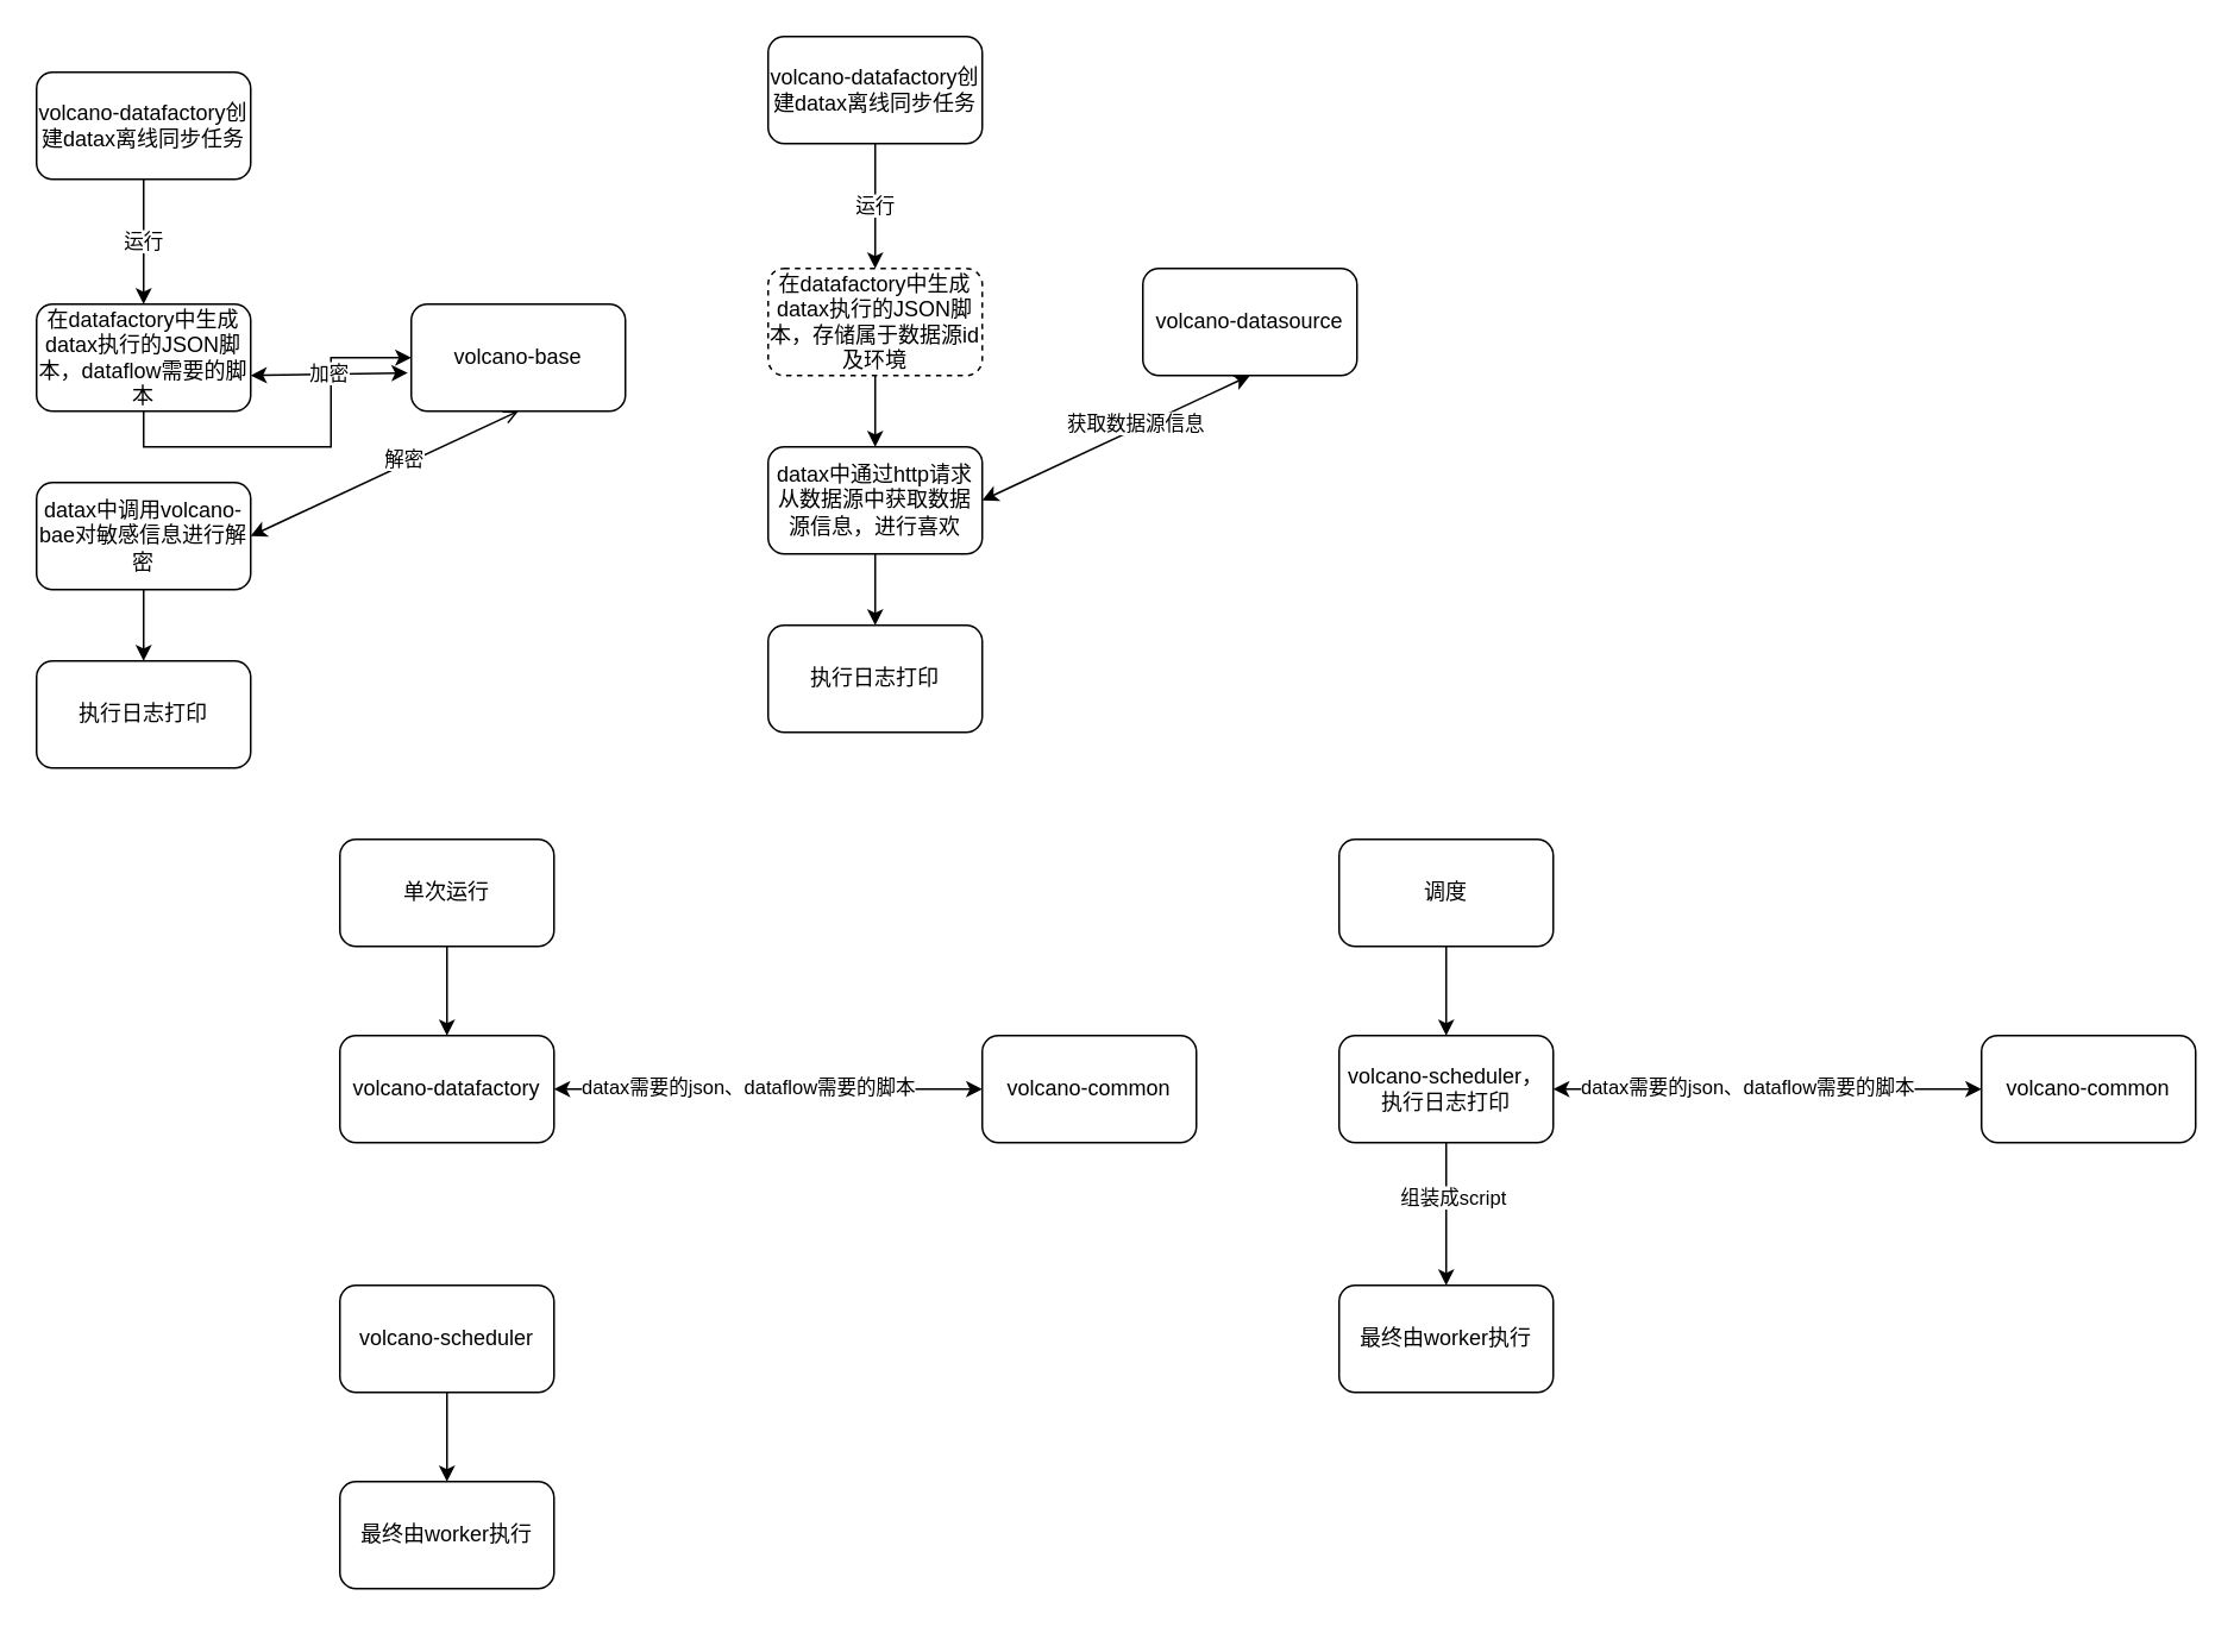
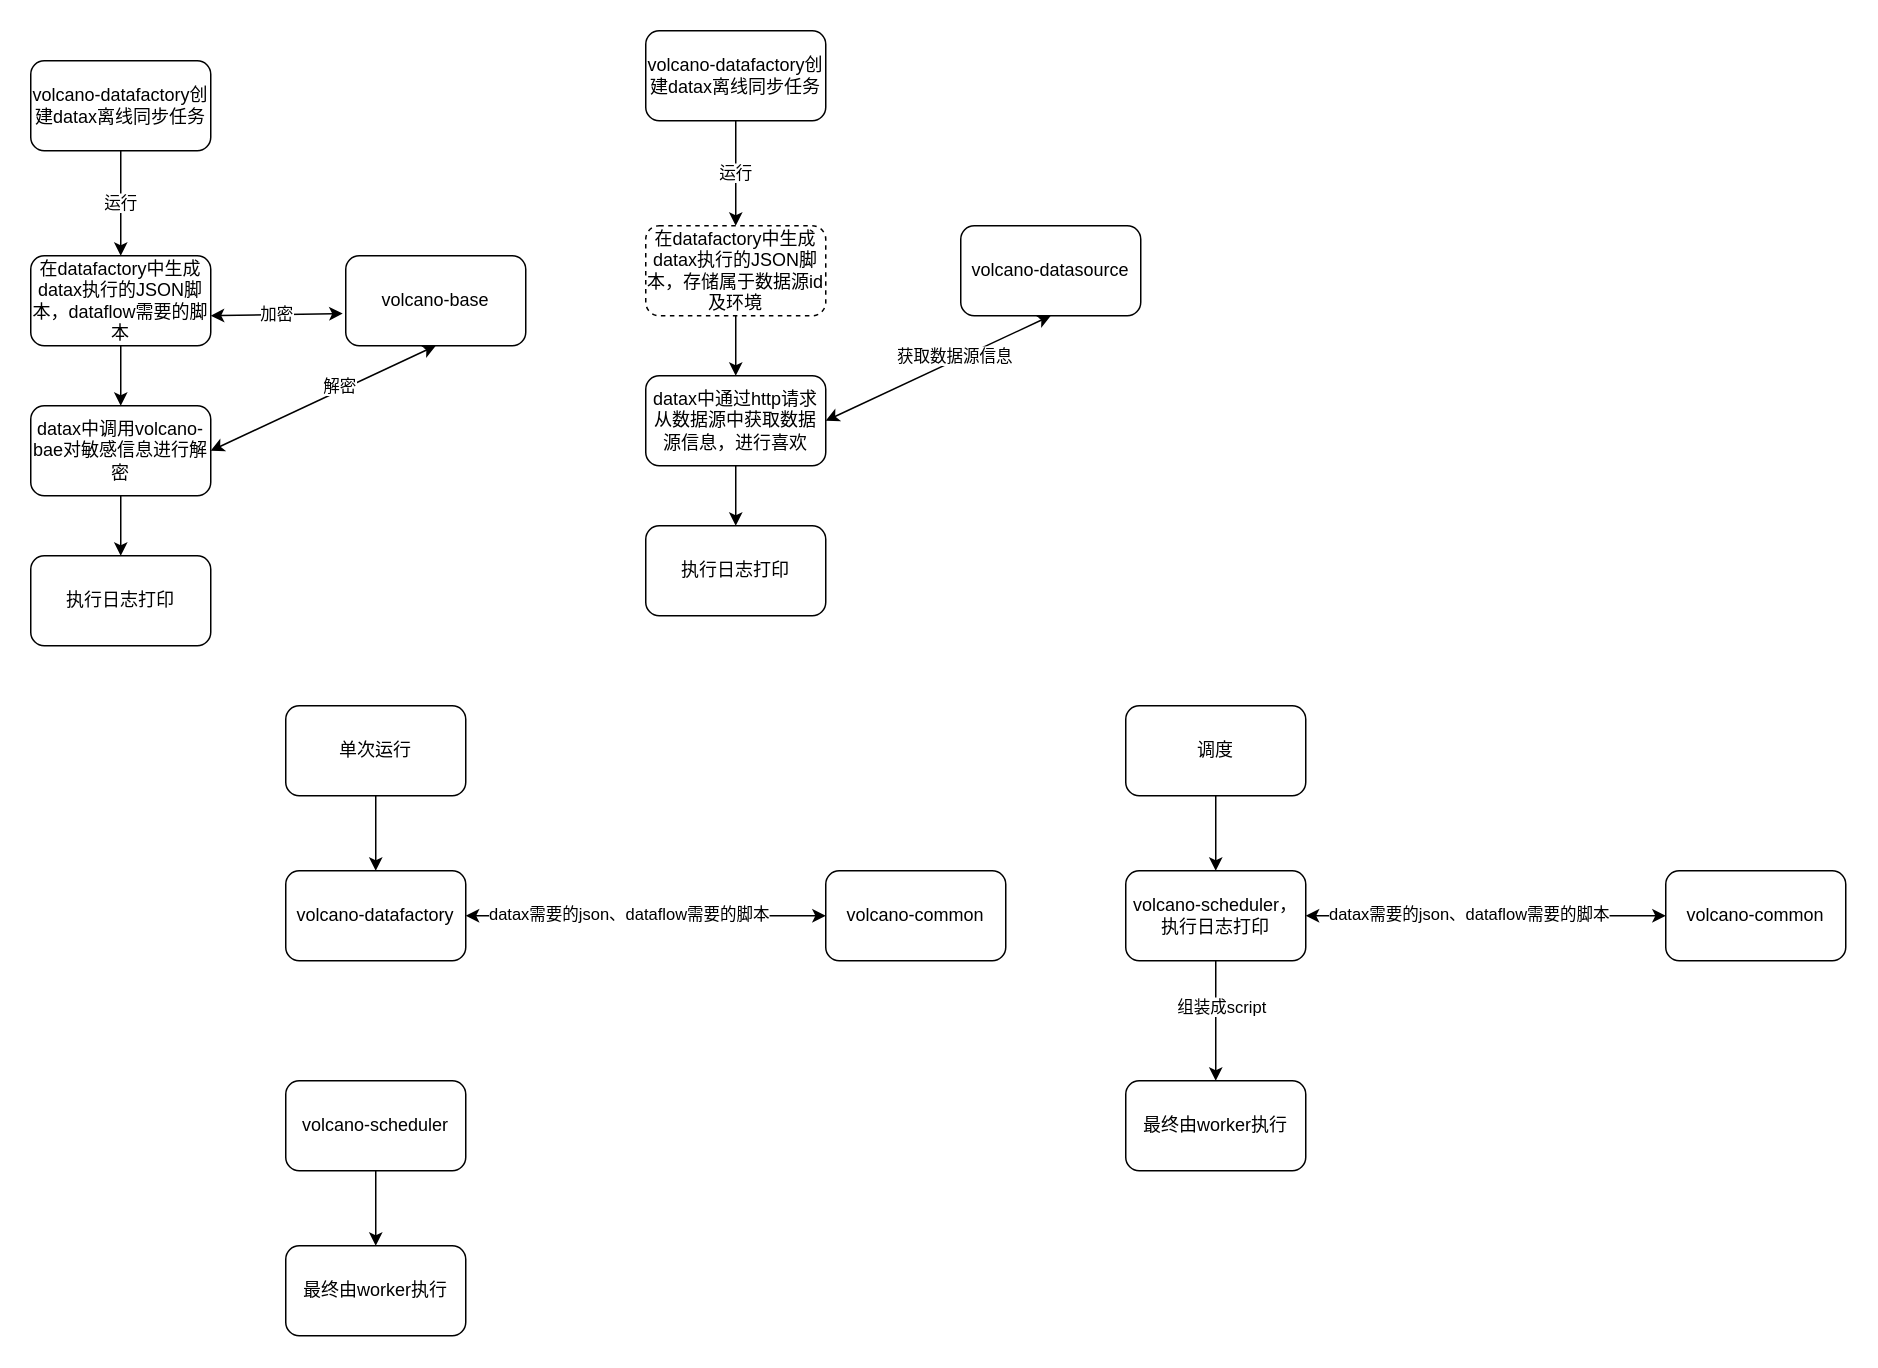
  <mxCell id="0" />
  <mxCell id="1" parent="0" />
  <mxCell id="2" value="运行" style="edgeStyle=orthogonalEdgeStyle;rounded=0;orthogonalLoop=1;jettySize=auto;html=1;exitX=0.5;exitY=1;exitDx=0;exitDy=0;entryX=0.5;entryY=0;entryDx=0;entryDy=0;" parent="1" source="3" target="5" edge="1"><mxGeometry relative="1" as="geometry" /></mxCell>
  <mxCell id="3" value="volcano-datafactory创建datax离线同步任务" style="rounded=1;whiteSpace=wrap;html=1;" parent="1" vertex="1"><mxGeometry x="20" y="40" width="120" height="60" as="geometry" /></mxCell>
- <mxCell id="4" style="edgeStyle=orthogonalEdgeStyle;rounded=0;orthogonalLoop=1;jettySize=auto;html=1;exitX=0.5;exitY=1;exitDx=0;exitDy=0;" parent="1" source="5" target="8" edge="1"><mxGeometry relative="1" as="geometry" /></mxCell>
+ <mxCell id="4" style="edgeStyle=orthogonalEdgeStyle;rounded=0;orthogonalLoop=1;jettySize=auto;html=1;exitX=0.5;exitY=1;exitDx=0;exitDy=0;" parent="1" source="5" target="7" edge="1"><mxGeometry relative="1" as="geometry" /></mxCell>
  <mxCell id="5" value="在datafactory中生成datax执行的JSON脚本，dataflow需要的脚本" style="rounded=1;whiteSpace=wrap;html=1;" parent="1" vertex="1"><mxGeometry x="20" y="170" width="120" height="60" as="geometry" /></mxCell>
  <mxCell id="6" style="edgeStyle=orthogonalEdgeStyle;rounded=0;orthogonalLoop=1;jettySize=auto;html=1;exitX=0.5;exitY=1;exitDx=0;exitDy=0;" parent="1" source="7" target="12" edge="1"><mxGeometry relative="1" as="geometry" /></mxCell>
  <mxCell id="7" value="datax中调用volcano-bae对敏感信息进行解密" style="rounded=1;whiteSpace=wrap;html=1;" parent="1" vertex="1"><mxGeometry x="20" y="270" width="120" height="60" as="geometry" /></mxCell>
  <mxCell id="8" value="volcano-base" style="rounded=1;whiteSpace=wrap;html=1;" parent="1" vertex="1"><mxGeometry x="230" y="170" width="120" height="60" as="geometry" /></mxCell>
  <mxCell id="9" value="加密" style="endArrow=classic;startArrow=classic;html=1;rounded=0;entryX=-0.017;entryY=0.642;entryDx=0;entryDy=0;entryPerimeter=0;" parent="1" target="8" edge="1"><mxGeometry width="50" height="50" relative="1" as="geometry"><mxPoint x="140" y="210" as="sourcePoint" /><mxPoint x="190" y="160" as="targetPoint" /></mxGeometry></mxCell>
- <mxCell id="10" value="" style="endArrow=open;startArrow=classic;html=1;rounded=0;exitX=1;exitY=0.5;exitDx=0;exitDy=0;entryX=0.5;entryY=1;entryDx=0;entryDy=0;" parent="1" source="7" target="8" edge="1"><mxGeometry width="50" height="50" relative="1" as="geometry"><mxPoint x="360" y="280" as="sourcePoint" /><mxPoint x="410" y="230" as="targetPoint" /></mxGeometry></mxCell>
+ <mxCell id="10" value="" style="endArrow=classic;startArrow=classic;html=1;rounded=0;exitX=1;exitY=0.5;exitDx=0;exitDy=0;entryX=0.5;entryY=1;entryDx=0;entryDy=0;" parent="1" source="7" target="8" edge="1"><mxGeometry width="50" height="50" relative="1" as="geometry"><mxPoint x="360" y="280" as="sourcePoint" /><mxPoint x="410" y="230" as="targetPoint" /></mxGeometry></mxCell>
  <mxCell id="11" value="解密" style="edgeLabel;html=1;align=center;verticalAlign=middle;resizable=0;points=[];" parent="10" vertex="1" connectable="0"><mxGeometry x="0.164" y="3" relative="1" as="geometry"><mxPoint as="offset" /></mxGeometry></mxCell>
  <mxCell id="12" value="执行日志打印" style="rounded=1;whiteSpace=wrap;html=1;" parent="1" vertex="1"><mxGeometry x="20" y="370" width="120" height="60" as="geometry" /></mxCell>
  <mxCell id="13" value="运行" style="edgeStyle=orthogonalEdgeStyle;rounded=0;orthogonalLoop=1;jettySize=auto;html=1;exitX=0.5;exitY=1;exitDx=0;exitDy=0;entryX=0.5;entryY=0;entryDx=0;entryDy=0;" parent="1" source="14" target="16" edge="1"><mxGeometry relative="1" as="geometry" /></mxCell>
  <mxCell id="14" value="volcano-datafactory创建datax离线同步任务" style="rounded=1;whiteSpace=wrap;html=1;" parent="1" vertex="1"><mxGeometry x="430" y="20" width="120" height="60" as="geometry" /></mxCell>
  <mxCell id="15" style="edgeStyle=orthogonalEdgeStyle;rounded=0;orthogonalLoop=1;jettySize=auto;html=1;exitX=0.5;exitY=1;exitDx=0;exitDy=0;" parent="1" source="16" target="18" edge="1"><mxGeometry relative="1" as="geometry" /></mxCell>
  <mxCell id="16" value="在datafactory中生成datax执行的JSON脚本，存储属于数据源id及环境" style="rounded=1;whiteSpace=wrap;html=1;dashed=1;" parent="1" vertex="1"><mxGeometry x="430" y="150" width="120" height="60" as="geometry" /></mxCell>
  <mxCell id="17" style="edgeStyle=orthogonalEdgeStyle;rounded=0;orthogonalLoop=1;jettySize=auto;html=1;exitX=0.5;exitY=1;exitDx=0;exitDy=0;" parent="1" source="18" target="22" edge="1"><mxGeometry relative="1" as="geometry" /></mxCell>
  <mxCell id="18" value="datax中通过http请求从数据源中获取数据源信息，进行喜欢" style="rounded=1;whiteSpace=wrap;html=1;" parent="1" vertex="1"><mxGeometry x="430" y="250" width="120" height="60" as="geometry" /></mxCell>
  <mxCell id="19" value="volcano-datasource" style="rounded=1;whiteSpace=wrap;html=1;" parent="1" vertex="1"><mxGeometry x="640" y="150" width="120" height="60" as="geometry" /></mxCell>
  <mxCell id="20" value="" style="endArrow=classic;startArrow=classic;html=1;rounded=0;exitX=1;exitY=0.5;exitDx=0;exitDy=0;entryX=0.5;entryY=1;entryDx=0;entryDy=0;" parent="1" source="18" target="19" edge="1"><mxGeometry width="50" height="50" relative="1" as="geometry"><mxPoint x="770" y="260" as="sourcePoint" /><mxPoint x="820" y="210" as="targetPoint" /></mxGeometry></mxCell>
  <mxCell id="21" value="获取数据源信息" style="edgeLabel;html=1;align=center;verticalAlign=middle;resizable=0;points=[];" parent="20" vertex="1" connectable="0"><mxGeometry x="0.164" y="3" relative="1" as="geometry"><mxPoint as="offset" /></mxGeometry></mxCell>
  <mxCell id="22" value="执行日志打印" style="rounded=1;whiteSpace=wrap;html=1;" parent="1" vertex="1"><mxGeometry x="430" y="350" width="120" height="60" as="geometry" /></mxCell>
  <mxCell id="23" value="volcano-datafactory" style="rounded=1;whiteSpace=wrap;html=1;" vertex="1" parent="1"><mxGeometry x="190" y="580" width="120" height="60" as="geometry" /></mxCell>
  <mxCell id="24" style="edgeStyle=orthogonalEdgeStyle;rounded=0;orthogonalLoop=1;jettySize=auto;html=1;exitX=0.5;exitY=1;exitDx=0;exitDy=0;" edge="1" parent="1" source="25" target="31"><mxGeometry relative="1" as="geometry" /></mxCell>
  <mxCell id="25" value="volcano-scheduler" style="rounded=1;whiteSpace=wrap;html=1;" vertex="1" parent="1"><mxGeometry x="190" y="720" width="120" height="60" as="geometry" /></mxCell>
  <mxCell id="26" value="volcano-common" style="rounded=1;whiteSpace=wrap;html=1;" vertex="1" parent="1"><mxGeometry x="550" y="580" width="120" height="60" as="geometry" /></mxCell>
  <mxCell id="27" style="edgeStyle=orthogonalEdgeStyle;rounded=0;orthogonalLoop=1;jettySize=auto;html=1;exitX=0.5;exitY=1;exitDx=0;exitDy=0;entryX=0.5;entryY=0;entryDx=0;entryDy=0;" edge="1" parent="1" source="28" target="23"><mxGeometry relative="1" as="geometry" /></mxCell>
  <mxCell id="28" value="单次运行" style="rounded=1;whiteSpace=wrap;html=1;" vertex="1" parent="1"><mxGeometry x="190" y="470" width="120" height="60" as="geometry" /></mxCell>
  <mxCell id="29" value="" style="endArrow=classic;startArrow=classic;html=1;rounded=0;exitX=1;exitY=0.5;exitDx=0;exitDy=0;" edge="1" parent="1" source="23"><mxGeometry width="50" height="50" relative="1" as="geometry"><mxPoint x="500" y="660" as="sourcePoint" /><mxPoint x="550" y="610" as="targetPoint" /></mxGeometry></mxCell>
  <mxCell id="30" value="datax需要的json、dataflow需要的脚本" style="edgeLabel;html=1;align=center;verticalAlign=middle;resizable=0;points=[];" vertex="1" connectable="0" parent="29"><mxGeometry x="-0.1" y="2" relative="1" as="geometry"><mxPoint as="offset" /></mxGeometry></mxCell>
  <mxCell id="31" value="最终由worker执行" style="rounded=1;whiteSpace=wrap;html=1;" vertex="1" parent="1"><mxGeometry x="190" y="830" width="120" height="60" as="geometry" /></mxCell>
  <mxCell id="32" style="edgeStyle=orthogonalEdgeStyle;rounded=0;orthogonalLoop=1;jettySize=auto;html=1;exitX=0.5;exitY=1;exitDx=0;exitDy=0;" edge="1" parent="1" source="34"><mxGeometry relative="1" as="geometry"><mxPoint x="810" y="720" as="targetPoint" /></mxGeometry></mxCell>
  <mxCell id="33" value="组装成script" style="edgeLabel;html=1;align=center;verticalAlign=middle;resizable=0;points=[];" vertex="1" connectable="0" parent="32"><mxGeometry x="-0.25" y="3" relative="1" as="geometry"><mxPoint as="offset" /></mxGeometry></mxCell>
  <mxCell id="34" value="volcano-scheduler，执行日志打印" style="rounded=1;whiteSpace=wrap;html=1;" vertex="1" parent="1"><mxGeometry x="750" y="580" width="120" height="60" as="geometry" /></mxCell>
  <mxCell id="35" value="volcano-common" style="rounded=1;whiteSpace=wrap;html=1;" vertex="1" parent="1"><mxGeometry x="1110" y="580" width="120" height="60" as="geometry" /></mxCell>
  <mxCell id="36" style="edgeStyle=orthogonalEdgeStyle;rounded=0;orthogonalLoop=1;jettySize=auto;html=1;exitX=0.5;exitY=1;exitDx=0;exitDy=0;entryX=0.5;entryY=0;entryDx=0;entryDy=0;" edge="1" parent="1" source="37" target="34"><mxGeometry relative="1" as="geometry" /></mxCell>
  <mxCell id="37" value="调度" style="rounded=1;whiteSpace=wrap;html=1;" vertex="1" parent="1"><mxGeometry x="750" y="470" width="120" height="60" as="geometry" /></mxCell>
  <mxCell id="38" value="" style="endArrow=classic;startArrow=classic;html=1;rounded=0;exitX=1;exitY=0.5;exitDx=0;exitDy=0;" edge="1" parent="1" source="34"><mxGeometry width="50" height="50" relative="1" as="geometry"><mxPoint x="1060" y="660" as="sourcePoint" /><mxPoint x="1110" y="610" as="targetPoint" /></mxGeometry></mxCell>
  <mxCell id="39" value="datax需要的json、dataflow需要的脚本" style="edgeLabel;html=1;align=center;verticalAlign=middle;resizable=0;points=[];" vertex="1" connectable="0" parent="38"><mxGeometry x="-0.1" y="2" relative="1" as="geometry"><mxPoint as="offset" /></mxGeometry></mxCell>
  <mxCell id="40" value="最终由worker执行" style="rounded=1;whiteSpace=wrap;html=1;" vertex="1" parent="1"><mxGeometry x="750" y="720" width="120" height="60" as="geometry" /></mxCell>
